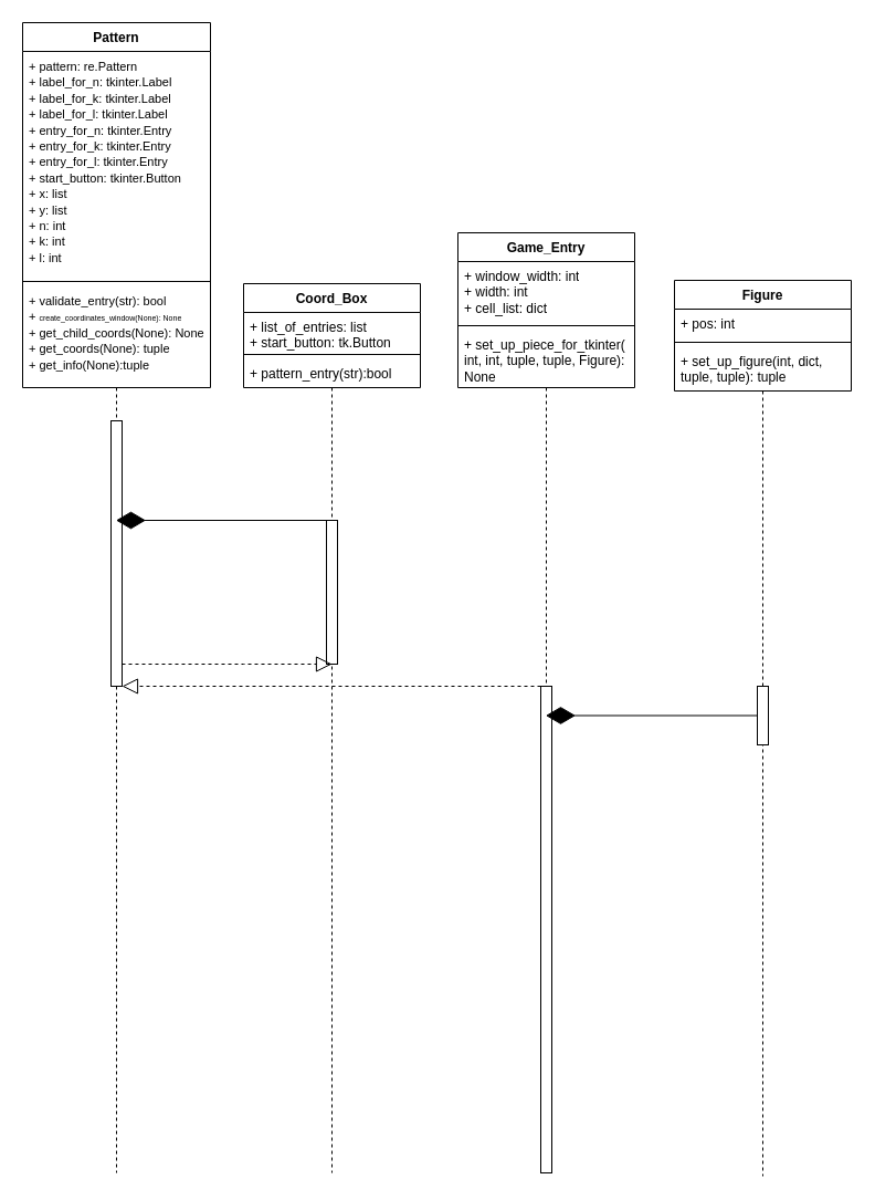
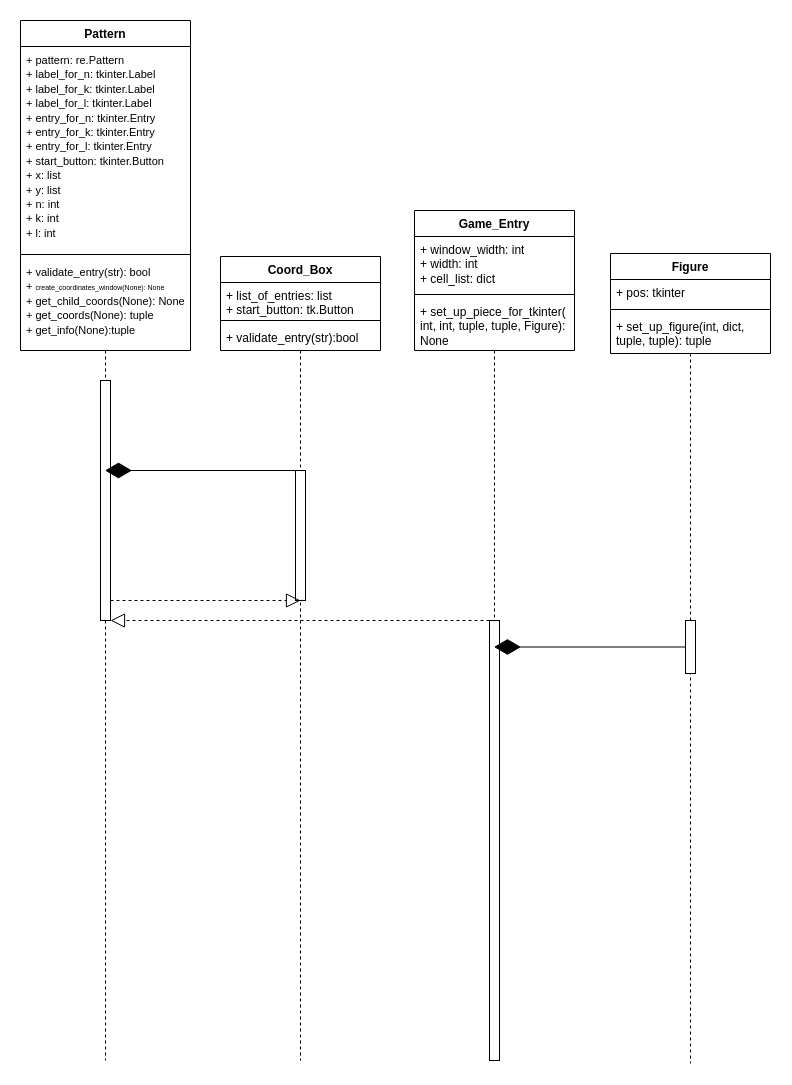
  <mxCell id="0" />
  <mxCell id="1" parent="0" />
  <mxCell id="2" value="Pattern" style="swimlane;fontStyle=1;align=center;verticalAlign=top;childLayout=stackLayout;horizontal=1;startSize=26;horizontalStack=0;resizeParent=1;resizeParentMax=0;resizeLast=0;collapsible=1;marginBottom=0;whiteSpace=wrap;html=1;" vertex="1" parent="1"><mxGeometry x="20" y="20" width="170" height="330" as="geometry" /></mxCell>
  <mxCell id="3" value="&lt;font style=&quot;font-size: 11px;&quot;&gt;+ pattern: re.Pattern&lt;br&gt;+ label_for_n: tkinter.Label&lt;br&gt;+ label_for_k: tkinter.Label&lt;br&gt;+ label_for_l: tkinter.Label&lt;br&gt;+ entry_for_n: tkinter.Entry&lt;br&gt;+ entry_for_k: tkinter.Entry&lt;br&gt;+ entry_for_l: tkinter.Entry&lt;br&gt;+ start_button: tkinter.Button&lt;br&gt;+ x: list&lt;br&gt;+ y: list&lt;br&gt;+ n: int&lt;br&gt;+ k: int&lt;br&gt;+ l: int&lt;br&gt;&lt;/font&gt;" style="text;strokeColor=none;fillColor=none;align=left;verticalAlign=top;spacingLeft=4;spacingRight=4;overflow=hidden;rotatable=0;points=[[0,0.5],[1,0.5]];portConstraint=eastwest;whiteSpace=wrap;html=1;" vertex="1" parent="2"><mxGeometry y="26" width="170" height="204" as="geometry" /></mxCell>
  <mxCell id="4" value="" style="line;strokeWidth=1;fillColor=none;align=left;verticalAlign=middle;spacingTop=-1;spacingLeft=3;spacingRight=3;rotatable=0;labelPosition=right;points=[];portConstraint=eastwest;strokeColor=inherit;" vertex="1" parent="2"><mxGeometry y="230" width="170" height="8" as="geometry" /></mxCell>
  <mxCell id="5" value="&lt;font style=&quot;font-size: 11px;&quot;&gt;+ validate_entry(str): bool&lt;br&gt;&lt;/font&gt;&lt;font style=&quot;&quot;&gt;&lt;font style=&quot;font-size: 11px;&quot;&gt;+&amp;nbsp;&lt;/font&gt;&lt;span style=&quot;font-size: 7px;&quot;&gt;create_coordinates_window(None): None&lt;/span&gt;&lt;br&gt;&lt;font style=&quot;font-size: 11px;&quot;&gt;+ get_child_coords(None): None&lt;br&gt;&lt;/font&gt;&lt;font style=&quot;font-size: 11px;&quot;&gt;+ get_coords(None): tuple&lt;br&gt;&lt;/font&gt;&lt;font style=&quot;font-size: 11px;&quot;&gt;+ get_info(None):tuple&lt;/font&gt;&lt;br&gt;&lt;/font&gt;" style="text;strokeColor=none;fillColor=none;align=left;verticalAlign=top;spacingLeft=4;spacingRight=4;overflow=hidden;rotatable=0;points=[[0,0.5],[1,0.5]];portConstraint=eastwest;whiteSpace=wrap;html=1;" vertex="1" parent="2"><mxGeometry y="238" width="170" height="92" as="geometry" /></mxCell>
  <mxCell id="6" value="Coord_Box" style="swimlane;fontStyle=1;align=center;verticalAlign=top;childLayout=stackLayout;horizontal=1;startSize=26;horizontalStack=0;resizeParent=1;resizeParentMax=0;resizeLast=0;collapsible=1;marginBottom=0;whiteSpace=wrap;html=1;" vertex="1" parent="1"><mxGeometry x="220" y="256" width="160" height="94" as="geometry" /></mxCell>
  <mxCell id="7" value="+ list_of_entries: list&lt;br&gt;+ start_button: tk.Button&lt;br&gt;" style="text;strokeColor=none;fillColor=none;align=left;verticalAlign=top;spacingLeft=4;spacingRight=4;overflow=hidden;rotatable=0;points=[[0,0.5],[1,0.5]];portConstraint=eastwest;whiteSpace=wrap;html=1;" vertex="1" parent="6"><mxGeometry y="26" width="160" height="34" as="geometry" /></mxCell>
  <mxCell id="8" value="" style="line;strokeWidth=1;fillColor=none;align=left;verticalAlign=middle;spacingTop=-1;spacingLeft=3;spacingRight=3;rotatable=0;labelPosition=right;points=[];portConstraint=eastwest;strokeColor=inherit;" vertex="1" parent="6"><mxGeometry y="60" width="160" height="8" as="geometry" /></mxCell>
- <mxCell id="9" value="+ pattern_entry(str):bool" style="text;strokeColor=none;fillColor=none;align=left;verticalAlign=top;spacingLeft=4;spacingRight=4;overflow=hidden;rotatable=0;points=[[0,0.5],[1,0.5]];portConstraint=eastwest;whiteSpace=wrap;html=1;" vertex="1" parent="6"><mxGeometry y="68" width="160" height="26" as="geometry" /></mxCell>
+ <mxCell id="9" value="+ validate_entry(str):bool" style="text;strokeColor=none;fillColor=none;align=left;verticalAlign=top;spacingLeft=4;spacingRight=4;overflow=hidden;rotatable=0;points=[[0,0.5],[1,0.5]];portConstraint=eastwest;whiteSpace=wrap;html=1;" vertex="1" parent="6"><mxGeometry y="68" width="160" height="26" as="geometry" /></mxCell>
  <mxCell id="10" value="Game_Entry&lt;br&gt;" style="swimlane;fontStyle=1;align=center;verticalAlign=top;childLayout=stackLayout;horizontal=1;startSize=26;horizontalStack=0;resizeParent=1;resizeParentMax=0;resizeLast=0;collapsible=1;marginBottom=0;whiteSpace=wrap;html=1;" vertex="1" parent="1"><mxGeometry x="414" y="210" width="160" height="140" as="geometry" /></mxCell>
  <mxCell id="11" value="+ window_width: int&lt;br&gt;+ width: int&lt;br&gt;+ cell_list: dict" style="text;strokeColor=none;fillColor=none;align=left;verticalAlign=top;spacingLeft=4;spacingRight=4;overflow=hidden;rotatable=0;points=[[0,0.5],[1,0.5]];portConstraint=eastwest;whiteSpace=wrap;html=1;" vertex="1" parent="10"><mxGeometry y="26" width="160" height="54" as="geometry" /></mxCell>
  <mxCell id="12" value="" style="line;strokeWidth=1;fillColor=none;align=left;verticalAlign=middle;spacingTop=-1;spacingLeft=3;spacingRight=3;rotatable=0;labelPosition=right;points=[];portConstraint=eastwest;strokeColor=inherit;" vertex="1" parent="10"><mxGeometry y="80" width="160" height="8" as="geometry" /></mxCell>
  <mxCell id="13" value="+ set_up_piece_for_tkinter(&lt;br&gt;int, int, tuple, tuple, Figure): None" style="text;strokeColor=none;fillColor=none;align=left;verticalAlign=top;spacingLeft=4;spacingRight=4;overflow=hidden;rotatable=0;points=[[0,0.5],[1,0.5]];portConstraint=eastwest;whiteSpace=wrap;html=1;" vertex="1" parent="10"><mxGeometry y="88" width="160" height="52" as="geometry" /></mxCell>
  <mxCell id="14" value="Figure" style="swimlane;fontStyle=1;align=center;verticalAlign=top;childLayout=stackLayout;horizontal=1;startSize=26;horizontalStack=0;resizeParent=1;resizeParentMax=0;resizeLast=0;collapsible=1;marginBottom=0;whiteSpace=wrap;html=1;" vertex="1" parent="1"><mxGeometry x="610" y="253" width="160" height="100" as="geometry" /></mxCell>
- <mxCell id="15" value="+ pos: int" style="text;strokeColor=none;fillColor=none;align=left;verticalAlign=top;spacingLeft=4;spacingRight=4;overflow=hidden;rotatable=0;points=[[0,0.5],[1,0.5]];portConstraint=eastwest;whiteSpace=wrap;html=1;" vertex="1" parent="14"><mxGeometry y="26" width="160" height="26" as="geometry" /></mxCell>
+ <mxCell id="15" value="+ pos: tkinter" style="text;strokeColor=none;fillColor=none;align=left;verticalAlign=top;spacingLeft=4;spacingRight=4;overflow=hidden;rotatable=0;points=[[0,0.5],[1,0.5]];portConstraint=eastwest;whiteSpace=wrap;html=1;" vertex="1" parent="14"><mxGeometry y="26" width="160" height="26" as="geometry" /></mxCell>
  <mxCell id="16" value="" style="line;strokeWidth=1;fillColor=none;align=left;verticalAlign=middle;spacingTop=-1;spacingLeft=3;spacingRight=3;rotatable=0;labelPosition=right;points=[];portConstraint=eastwest;strokeColor=inherit;" vertex="1" parent="14"><mxGeometry y="52" width="160" height="8" as="geometry" /></mxCell>
  <mxCell id="17" value="+ set_up_figure(int, dict, tuple, tuple): tuple" style="text;strokeColor=none;fillColor=none;align=left;verticalAlign=top;spacingLeft=4;spacingRight=4;overflow=hidden;rotatable=0;points=[[0,0.5],[1,0.5]];portConstraint=eastwest;whiteSpace=wrap;html=1;" vertex="1" parent="14"><mxGeometry y="60" width="160" height="40" as="geometry" /></mxCell>
  <mxCell id="18" value="" style="shape=umlLifeline;perimeter=lifelinePerimeter;whiteSpace=wrap;html=1;container=1;dropTarget=0;collapsible=0;recursiveResize=0;outlineConnect=0;portConstraint=eastwest;newEdgeStyle={&quot;edgeStyle&quot;:&quot;elbowEdgeStyle&quot;,&quot;elbow&quot;:&quot;vertical&quot;,&quot;curved&quot;:0,&quot;rounded&quot;:0};size=0;" vertex="1" parent="1"><mxGeometry x="55" y="350" width="100" height="710" as="geometry" /></mxCell>
  <mxCell id="19" value="" style="html=1;points=[];perimeter=orthogonalPerimeter;outlineConnect=0;targetShapes=umlLifeline;portConstraint=eastwest;newEdgeStyle={&quot;edgeStyle&quot;:&quot;elbowEdgeStyle&quot;,&quot;elbow&quot;:&quot;vertical&quot;,&quot;curved&quot;:0,&quot;rounded&quot;:0};" vertex="1" parent="18"><mxGeometry x="45" y="30" width="10" height="240" as="geometry" /></mxCell>
  <mxCell id="20" value="" style="shape=umlLifeline;perimeter=lifelinePerimeter;whiteSpace=wrap;html=1;container=1;dropTarget=0;collapsible=0;recursiveResize=0;outlineConnect=0;portConstraint=eastwest;newEdgeStyle={&quot;edgeStyle&quot;:&quot;elbowEdgeStyle&quot;,&quot;elbow&quot;:&quot;vertical&quot;,&quot;curved&quot;:0,&quot;rounded&quot;:0};size=0;" vertex="1" parent="1"><mxGeometry x="250" y="350" width="100" height="710" as="geometry" /></mxCell>
  <mxCell id="21" value="" style="html=1;points=[];perimeter=orthogonalPerimeter;outlineConnect=0;targetShapes=umlLifeline;portConstraint=eastwest;newEdgeStyle={&quot;edgeStyle&quot;:&quot;elbowEdgeStyle&quot;,&quot;elbow&quot;:&quot;vertical&quot;,&quot;curved&quot;:0,&quot;rounded&quot;:0};" vertex="1" parent="20"><mxGeometry x="45" y="120" width="10" height="130" as="geometry" /></mxCell>
  <mxCell id="22" value="" style="shape=umlLifeline;perimeter=lifelinePerimeter;whiteSpace=wrap;html=1;container=1;dropTarget=0;collapsible=0;recursiveResize=0;outlineConnect=0;portConstraint=eastwest;newEdgeStyle={&quot;edgeStyle&quot;:&quot;elbowEdgeStyle&quot;,&quot;elbow&quot;:&quot;vertical&quot;,&quot;curved&quot;:0,&quot;rounded&quot;:0};size=0;" vertex="1" parent="1"><mxGeometry x="444" y="350" width="100" height="710" as="geometry" /></mxCell>
  <mxCell id="23" value="" style="html=1;points=[];perimeter=orthogonalPerimeter;outlineConnect=0;targetShapes=umlLifeline;portConstraint=eastwest;newEdgeStyle={&quot;edgeStyle&quot;:&quot;elbowEdgeStyle&quot;,&quot;elbow&quot;:&quot;vertical&quot;,&quot;curved&quot;:0,&quot;rounded&quot;:0};" vertex="1" parent="22"><mxGeometry x="45" y="270" width="10" height="440" as="geometry" /></mxCell>
  <mxCell id="24" value="" style="shape=umlLifeline;perimeter=lifelinePerimeter;whiteSpace=wrap;html=1;container=1;dropTarget=0;collapsible=0;recursiveResize=0;outlineConnect=0;portConstraint=eastwest;newEdgeStyle={&quot;edgeStyle&quot;:&quot;elbowEdgeStyle&quot;,&quot;elbow&quot;:&quot;vertical&quot;,&quot;curved&quot;:0,&quot;rounded&quot;:0};size=0;" vertex="1" parent="1"><mxGeometry x="640" y="353" width="100" height="710" as="geometry" /></mxCell>
  <mxCell id="25" value="" style="html=1;points=[];perimeter=orthogonalPerimeter;outlineConnect=0;targetShapes=umlLifeline;portConstraint=eastwest;newEdgeStyle={&quot;edgeStyle&quot;:&quot;elbowEdgeStyle&quot;,&quot;elbow&quot;:&quot;vertical&quot;,&quot;curved&quot;:0,&quot;rounded&quot;:0};" vertex="1" parent="24"><mxGeometry x="45" y="267" width="10" height="53" as="geometry" /></mxCell>
  <mxCell id="26" value="" style="endArrow=diamondThin;endFill=1;endSize=24;html=1;rounded=0;" edge="1" parent="1" target="18"><mxGeometry width="160" relative="1" as="geometry"><mxPoint x="300" y="470" as="sourcePoint" /><mxPoint x="460" y="470" as="targetPoint" /></mxGeometry></mxCell>
  <mxCell id="27" value="" style="endArrow=block;dashed=1;endFill=0;endSize=12;html=1;rounded=0;" edge="1" parent="1" source="23" target="19"><mxGeometry width="160" relative="1" as="geometry"><mxPoint x="400" y="560" as="sourcePoint" /><mxPoint x="560" y="560" as="targetPoint" /></mxGeometry></mxCell>
  <mxCell id="28" value="" style="endArrow=diamondThin;endFill=1;endSize=24;html=1;rounded=0;" edge="1" parent="1" source="25" target="22"><mxGeometry width="160" relative="1" as="geometry"><mxPoint x="500" y="680" as="sourcePoint" /><mxPoint x="660" y="680" as="targetPoint" /></mxGeometry></mxCell>
  <mxCell id="29" value="" style="endArrow=block;dashed=1;endFill=0;endSize=12;html=1;rounded=0;" edge="1" parent="1"><mxGeometry width="160" relative="1" as="geometry"><mxPoint x="110" y="600" as="sourcePoint" /><mxPoint x="300" y="600" as="targetPoint" /><Array as="points"><mxPoint x="220" y="600" /></Array></mxGeometry></mxCell>
